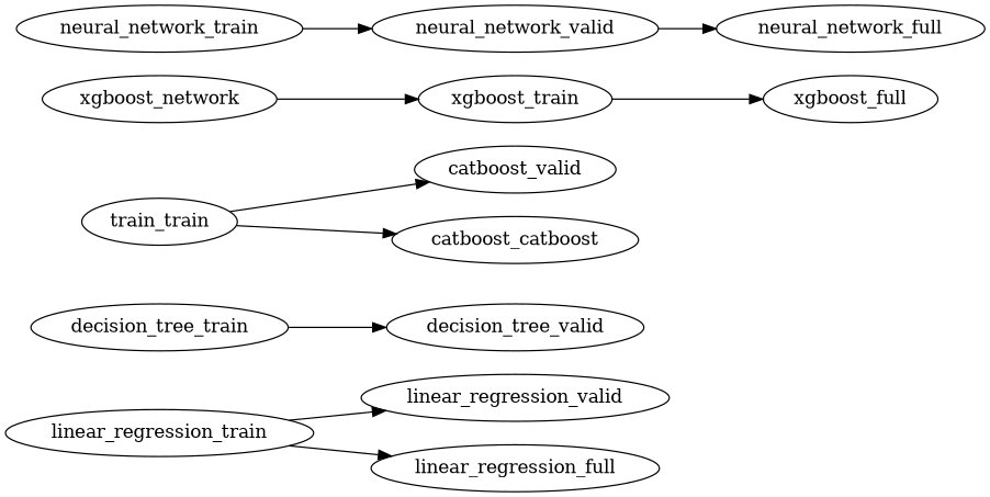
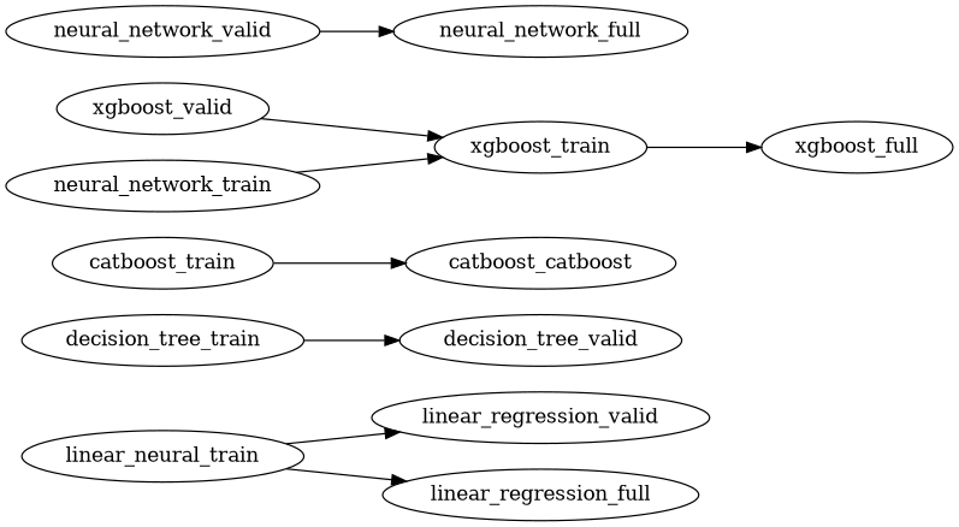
  strict digraph {
    rankdir=LR
-   linear_regression_train
+   linear_regression_train [label=linear_neural_train]
    linear_regression_valid
    linear_regression_full
    decision_tree_train
    decision_tree_valid
-   catboost_train [label=train_train]
-   catboost_valid
+   catboost_train
    n8 [label=catboost_catboost]
    xgboost_train
    xgboost_full
-   xgboost_valid [label=xgboost_network]
+   xgboost_valid
    neural_network_train
    neural_network_valid
    neural_network_full
    linear_regression_train -> linear_regression_valid
    linear_regression_train -> linear_regression_full
    decision_tree_train -> decision_tree_valid
-   catboost_train -> catboost_valid
    catboost_train -> n8
    xgboost_train -> xgboost_full
    xgboost_valid -> xgboost_train
-   neural_network_train -> neural_network_valid
+   neural_network_train -> xgboost_train
    neural_network_valid -> neural_network_full
  }
